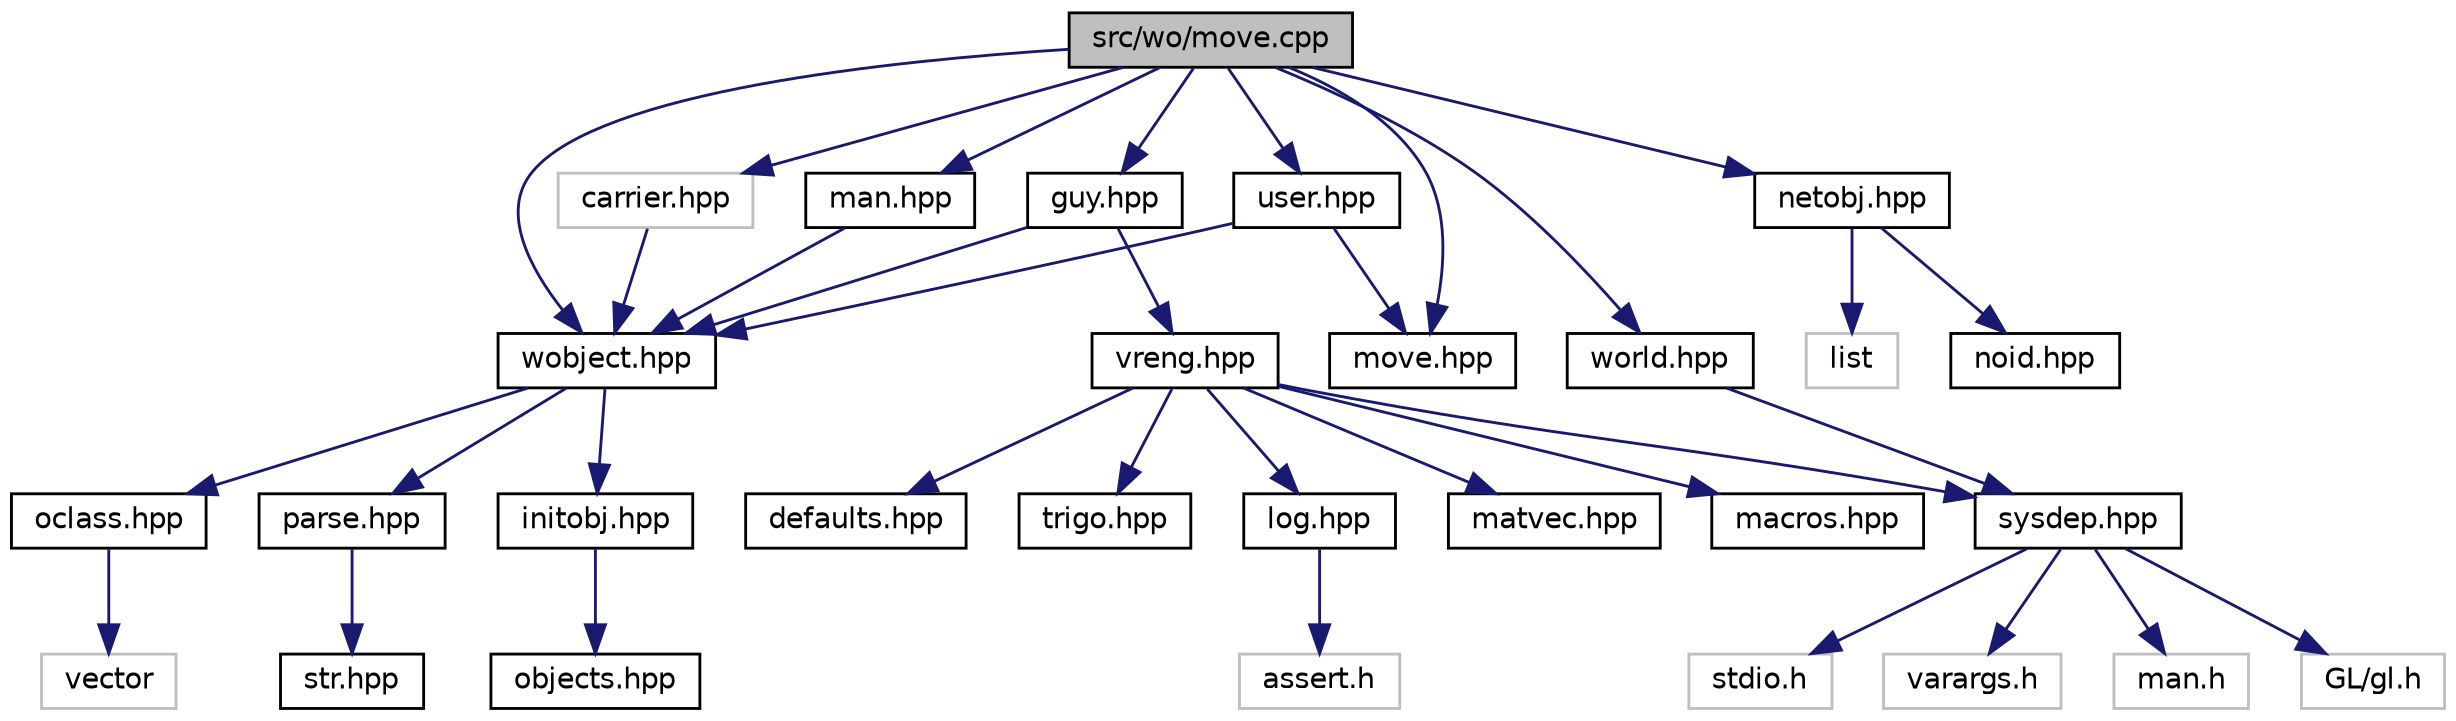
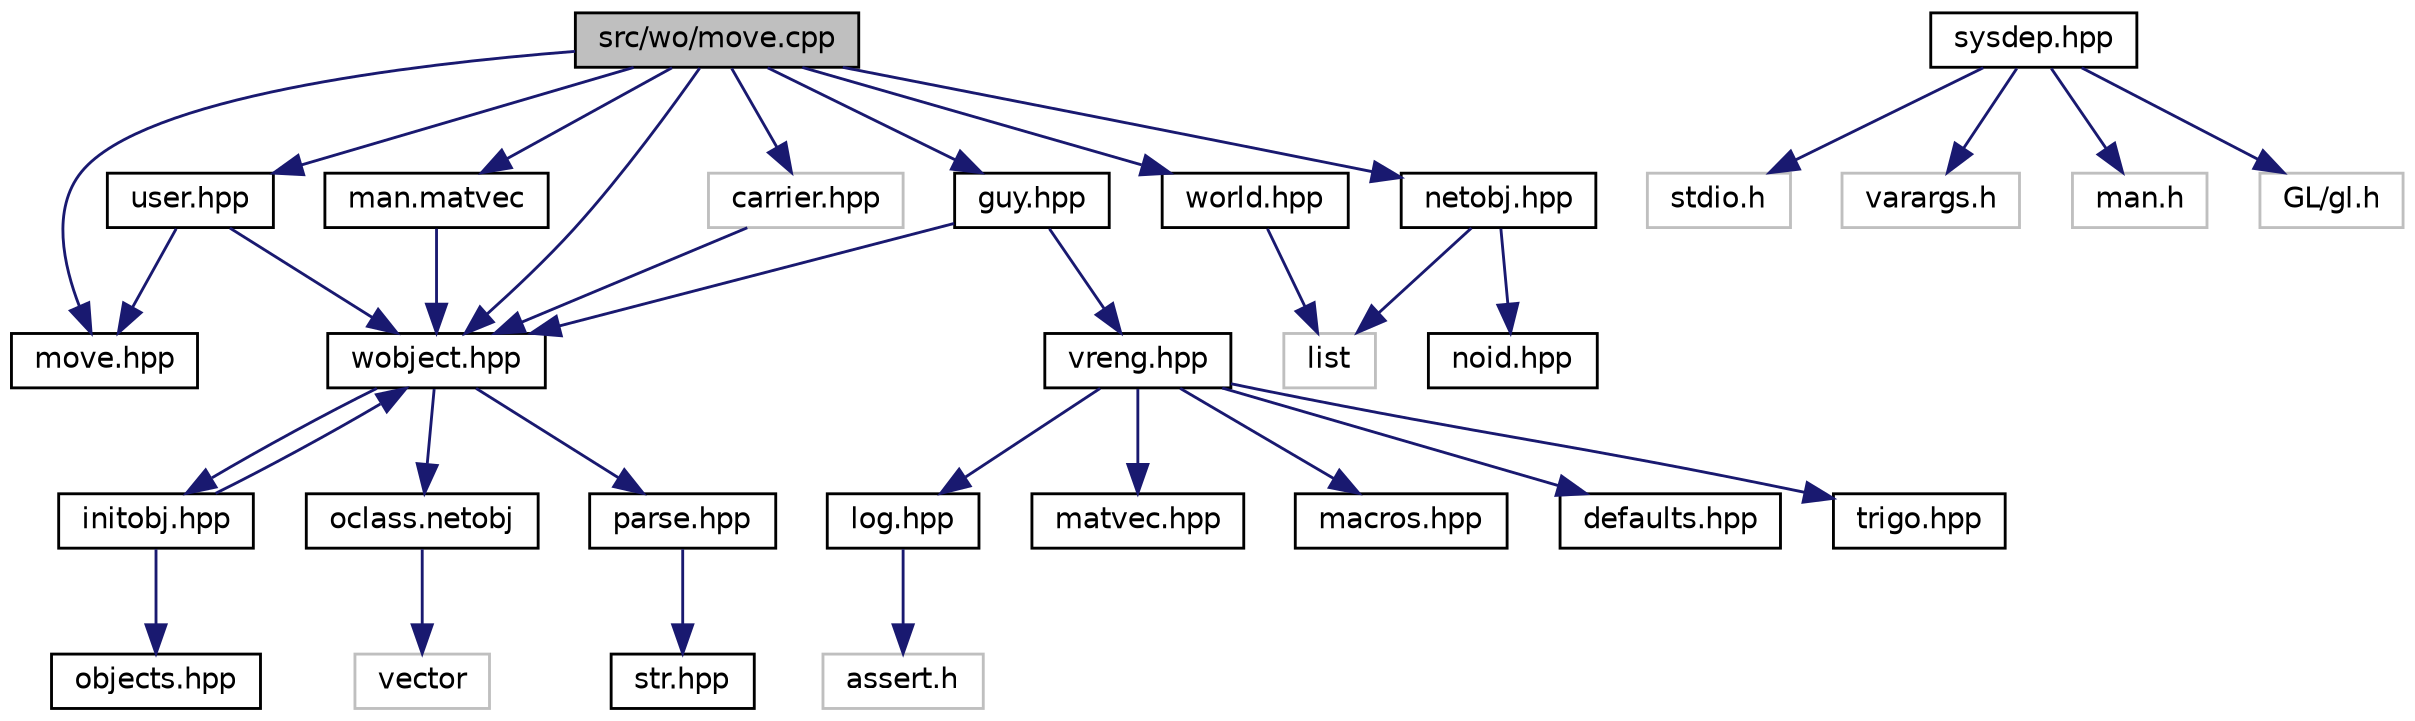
  digraph {
    fontname="DejaVu Sans"
    node [color=black fontname="DejaVu Sans" fontsize=10 shape=record]
    edge [color=midnightblue fontname="DejaVu Sans" fontsize=10 labelfontname=FreeSans labelfontsize=10 style=solid]
    n1 [fillcolor=grey75 fontcolor=black height=0.2 label="src/wo/move.cpp" style=filled width=0.4]
    n2 [height=0.2 label="wobject.hpp" width=0.4]
    n3 [height=0.2 label="move.hpp" width=0.4]
    n4 [height=0.2 label="world.hpp" width=0.4]
    n5 [height=0.2 label="user.hpp" width=0.4]
    n6 [color=grey75 height=0.2 label="carrier.hpp" width=0.4]
    n7 [height=0.2 label="netobj.hpp" width=0.4]
    n8 [height=0.2 label="guy.hpp" width=0.4]
-   n9 [height=0.2 label="man.hpp" width=0.4]
+   n9 [height=0.2 label="man.matvec" width=0.4]
    n10 [height=0.2 label="vreng.hpp" width=0.4]
    n11 [height=0.2 label="sysdep.hpp" width=0.4]
    n12 [height=0.2 label="macros.hpp" width=0.4]
    n13 [height=0.2 label="defaults.hpp" width=0.4]
    n14 [height=0.2 label="trigo.hpp" width=0.4]
    n15 [height=0.2 label="log.hpp" width=0.4]
    n16 [height=0.2 label="matvec.hpp" width=0.4]
-   n17 [height=0.2 label="oclass.hpp" width=0.4]
+   n17 [height=0.2 label="oclass.netobj" width=0.4]
    n18 [height=0.2 label="parse.hpp" width=0.4]
    n19 [height=0.2 label="initobj.hpp" width=0.4]
    n20 [color=grey75 height=0.2 label=list width=0.4]
    n21 [height=0.2 label="noid.hpp" width=0.4]
    n22 [color=grey75 height=0.2 label="stdio.h" width=0.4]
    n23 [color=grey75 height=0.2 label="varargs.h" width=0.4]
    n24 [color=grey75 height=0.2 label="man.h" width=0.4]
    n25 [color=grey75 height=0.2 label="GL/gl.h" width=0.4]
    n26 [color=grey75 height=0.2 label="assert.h" width=0.4]
    n27 [color=grey75 height=0.2 label=vector width=0.4]
    n28 [height=0.2 label="str.hpp" width=0.4]
    n29 [height=0.2 label="objects.hpp" width=0.4]
    n1 -> n2
    n1 -> n3
    n1 -> n4
    n1 -> n5
    n1 -> n6
    n1 -> n7
    n1 -> n8
    n1 -> n9
    n2 -> n17
    n2 -> n18
    n2 -> n19
-   n4 -> n11
+   n4 -> n20
    n5 -> n2
    n5 -> n3
    n6 -> n2
    n7 -> n20
    n7 -> n21
    n8 -> n2
    n8 -> n10
    n9 -> n2
-   n10 -> n11
    n10 -> n12
    n10 -> n13
    n10 -> n14
    n10 -> n15
    n10 -> n16
    n11 -> n22
    n11 -> n23
    n11 -> n24
    n11 -> n25
    n15 -> n26
    n17 -> n27
    n18 -> n28
+   n19 -> n2
    n19 -> n29
  }
